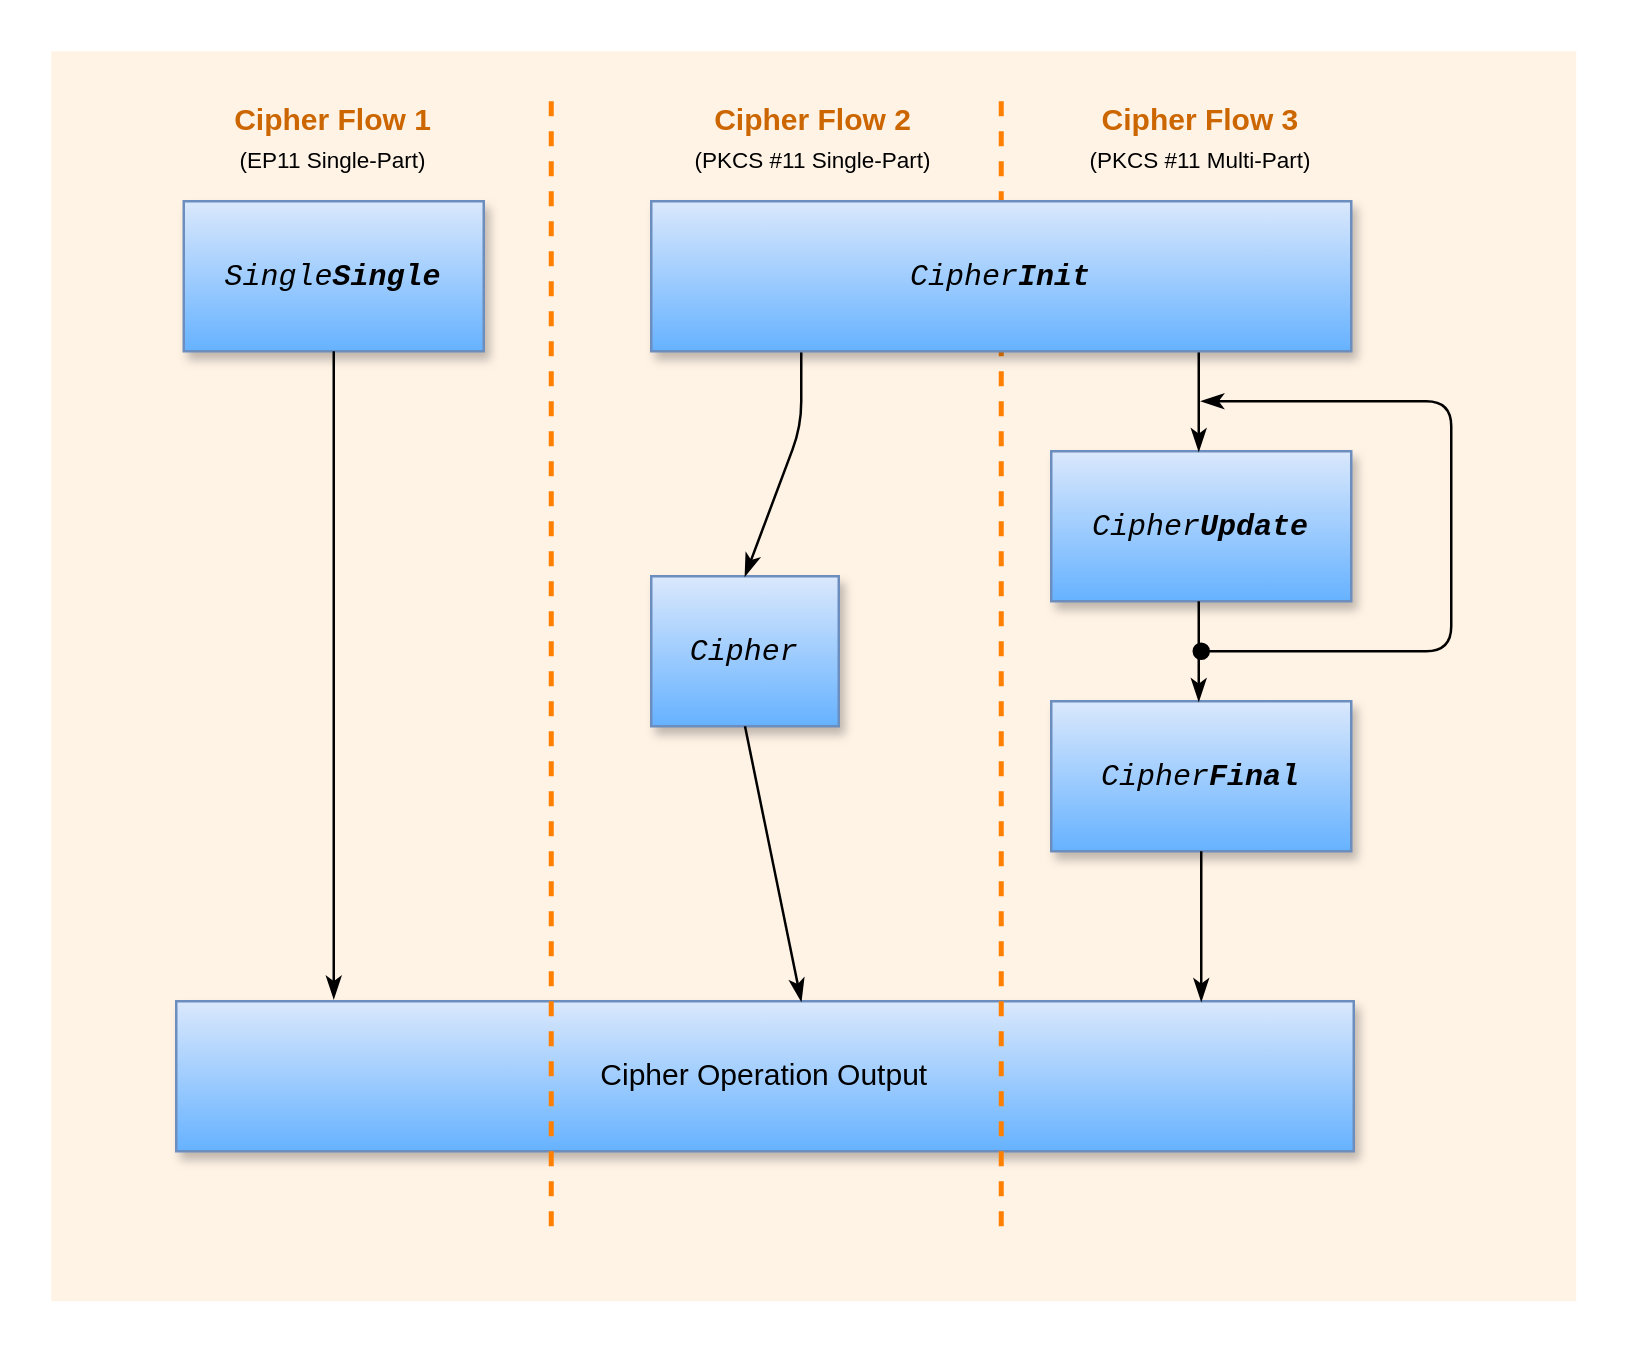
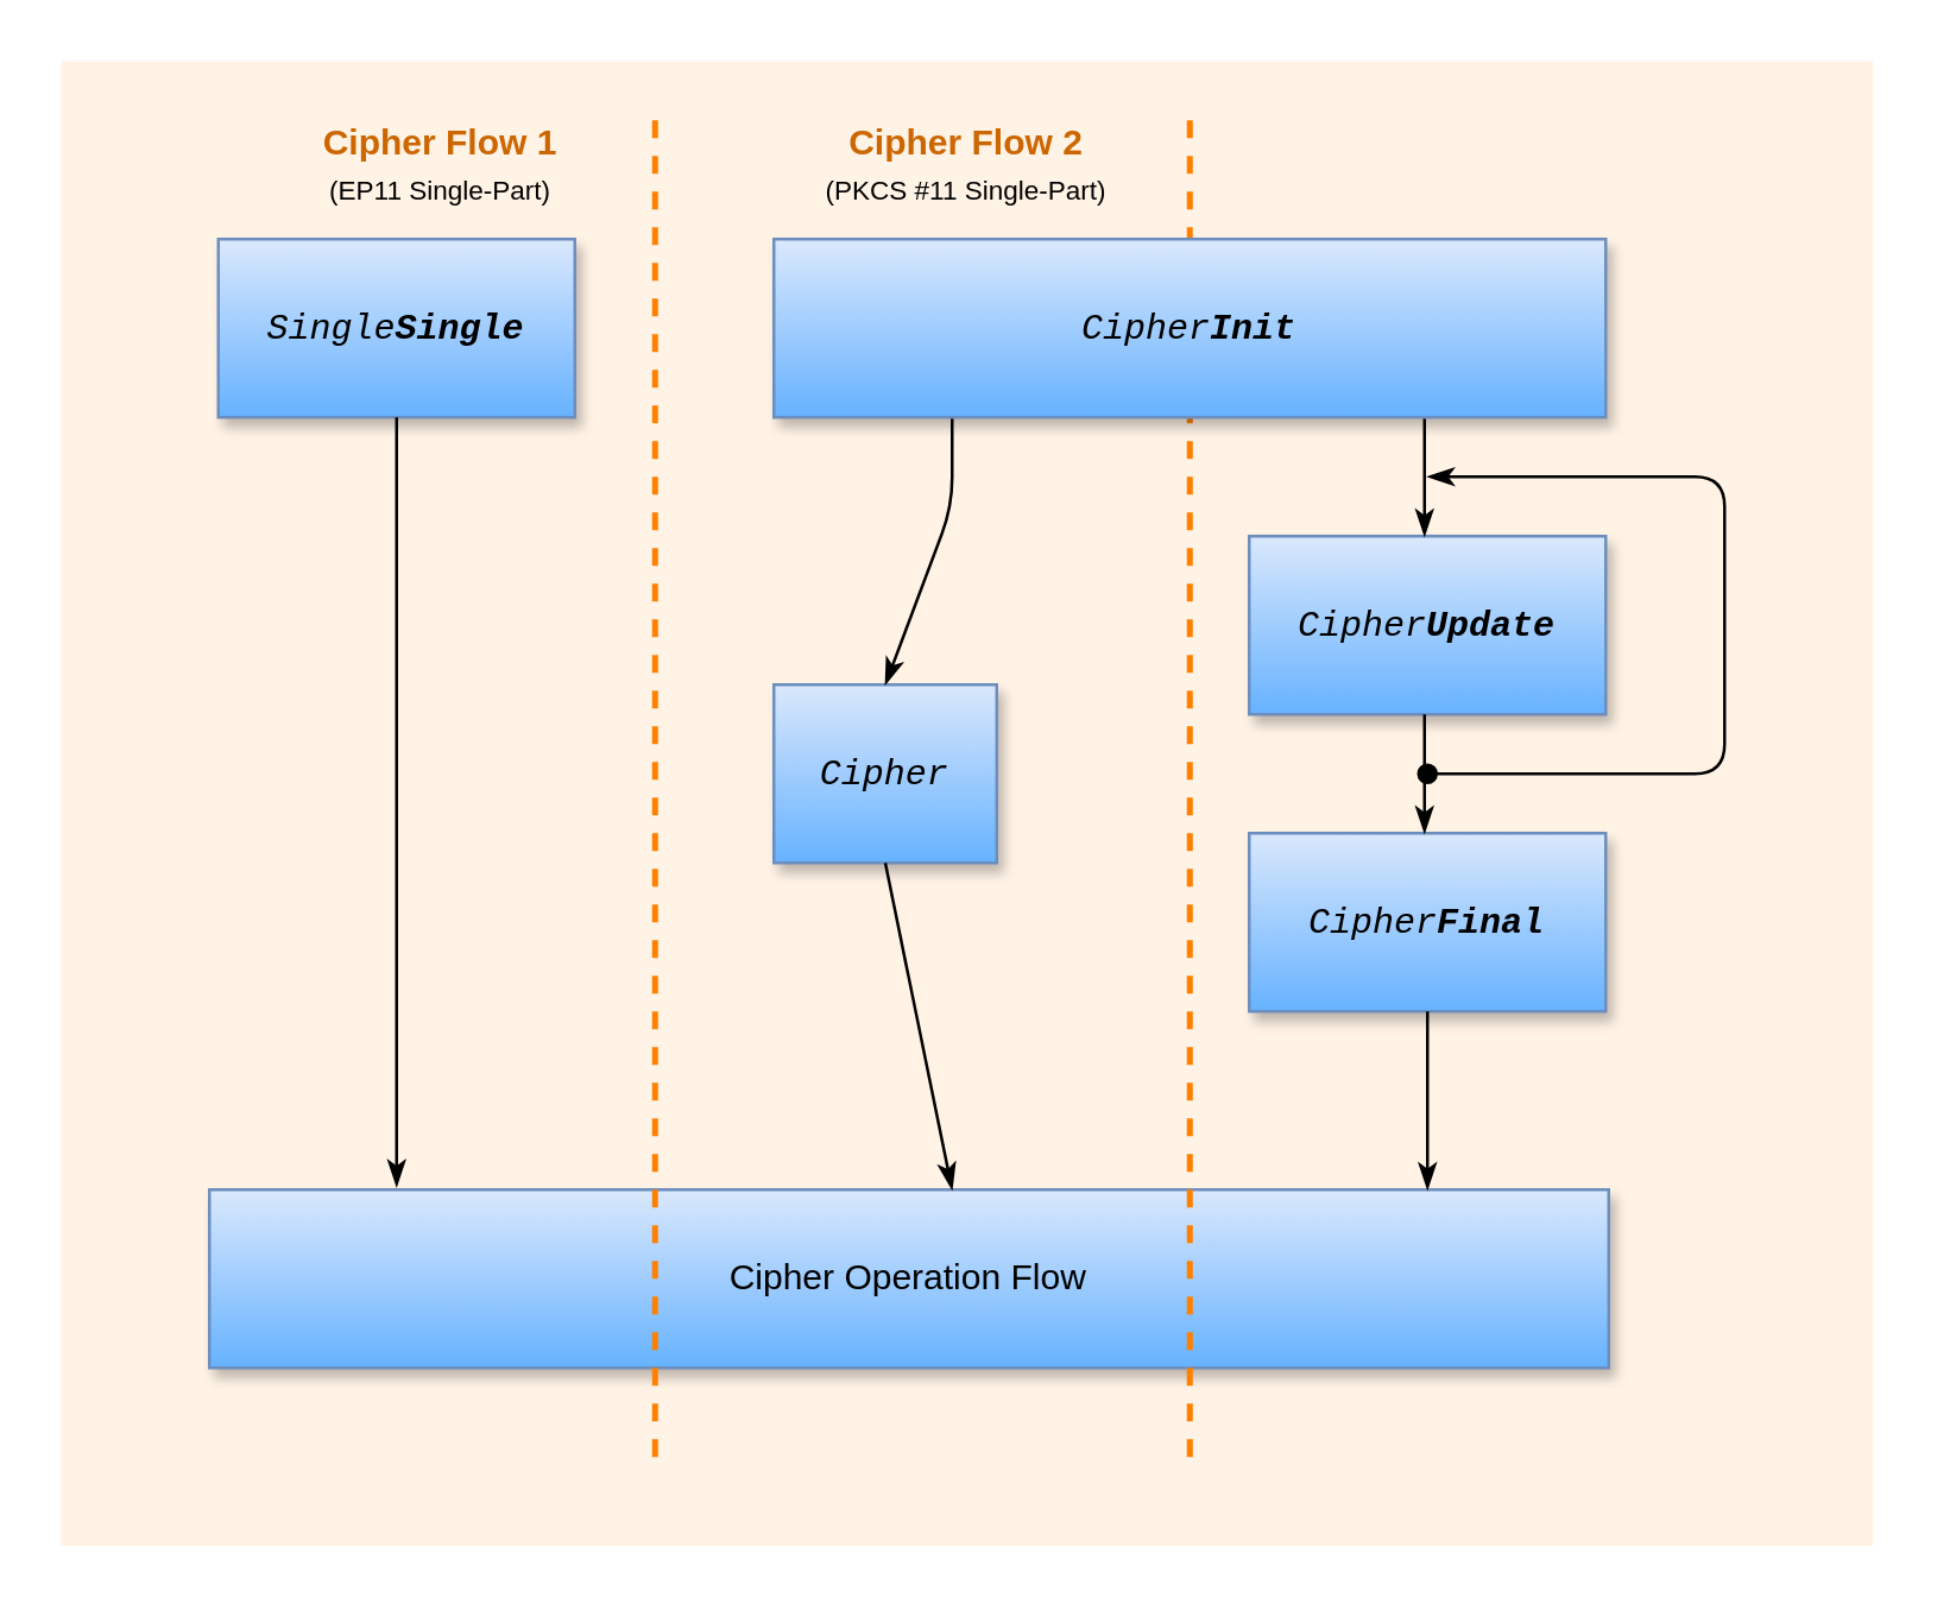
  <mxCell id="0" />
  <mxCell id="1" parent="0" />
  <mxCell id="2" value="" style="rounded=0;whiteSpace=wrap;html=1;shadow=0;glass=0;gradientColor=none;fillColor=#FFF3E6;strokeColor=none;" vertex="1" parent="1"><mxGeometry x="20" y="20" width="610" height="500" as="geometry" /></mxCell>
  <mxCell id="3" value="&lt;font face=&quot;Courier New&quot;&gt;&lt;i&gt;Single&lt;b&gt;Single&lt;/b&gt;&lt;/i&gt;&lt;/font&gt;" style="rounded=0;whiteSpace=wrap;html=1;fillColor=#dae8fc;strokeColor=#6c8ebf;gradientColor=#66B2FF;shadow=1;glass=0;" vertex="1" parent="1"><mxGeometry x="73" y="80" width="120" height="60" as="geometry" /></mxCell>
  <mxCell id="4" value="&lt;font face=&quot;Courier New&quot;&gt;&lt;i&gt;Cipher&lt;/i&gt;&lt;/font&gt;" style="rounded=0;whiteSpace=wrap;html=1;fillColor=#dae8fc;strokeColor=#6c8ebf;gradientColor=#66B2FF;shadow=1;" vertex="1" parent="1"><mxGeometry x="260" y="230" width="75" height="60" as="geometry" /></mxCell>
  <mxCell id="5" value="&lt;font face=&quot;Courier New&quot;&gt;&lt;i&gt;Cipher&lt;b&gt;Update&lt;/b&gt;&lt;/i&gt;&lt;/font&gt;" style="rounded=0;whiteSpace=wrap;html=1;fillColor=#dae8fc;strokeColor=#6c8ebf;gradientColor=#66B2FF;shadow=1;" vertex="1" parent="1"><mxGeometry x="420" y="180" width="120" height="60" as="geometry" /></mxCell>
  <mxCell id="6" value="&lt;font face=&quot;Courier New&quot;&gt;&lt;i&gt;Cipher&lt;b&gt;Final&lt;/b&gt;&lt;/i&gt;&lt;/font&gt;" style="rounded=0;whiteSpace=wrap;html=1;fillColor=#dae8fc;strokeColor=#6c8ebf;gradientColor=#66B2FF;shadow=1;" vertex="1" parent="1"><mxGeometry x="420" y="280" width="120" height="60" as="geometry" /></mxCell>
- <mxCell id="7" value="&lt;p&gt;Cipher Operation Output&lt;/p&gt;" style="rounded=0;whiteSpace=wrap;html=1;fillColor=#dae8fc;strokeColor=#6c8ebf;gradientColor=#66B2FF;shadow=1;" vertex="1" parent="1"><mxGeometry x="70" y="400" width="471" height="60" as="geometry" /></mxCell>
+ <mxCell id="7" value="&lt;p&gt;Cipher Operation Flow&lt;/p&gt;" style="rounded=0;whiteSpace=wrap;html=1;fillColor=#dae8fc;strokeColor=#6c8ebf;gradientColor=#66B2FF;shadow=1;" vertex="1" parent="1"><mxGeometry x="70" y="400" width="471" height="60" as="geometry" /></mxCell>
  <mxCell id="8" value="" style="endArrow=classicThin;html=1;exitX=0.5;exitY=1;exitDx=0;exitDy=0;endFill=1;" edge="1" parent="1" source="3"><mxGeometry width="50" height="50" relative="1" as="geometry"><mxPoint x="60" y="570" as="sourcePoint" /><mxPoint x="133" y="399" as="targetPoint" /></mxGeometry></mxCell>
  <mxCell id="9" value="" style="endArrow=classicThin;html=1;endFill=1;exitX=0.5;exitY=1;exitDx=0;exitDy=0;" edge="1" parent="1" source="4"><mxGeometry width="50" height="50" relative="1" as="geometry"><mxPoint x="320" y="300" as="sourcePoint" /><mxPoint x="320" y="400" as="targetPoint" /></mxGeometry></mxCell>
  <mxCell id="10" value="" style="endArrow=classicThin;html=1;exitX=0.5;exitY=1;exitDx=0;exitDy=0;endFill=1;" edge="1" parent="1" source="6"><mxGeometry width="50" height="50" relative="1" as="geometry"><mxPoint x="480" y="349.833" as="sourcePoint" /><mxPoint x="480" y="400" as="targetPoint" /></mxGeometry></mxCell>
  <mxCell id="11" value="" style="endArrow=classicThin;html=1;exitX=0.5;exitY=1;exitDx=0;exitDy=0;endFill=1;entryX=0.5;entryY=0;entryDx=0;entryDy=0;" edge="1" parent="1" target="4"><mxGeometry width="50" height="50" relative="1" as="geometry"><mxPoint x="320" y="140" as="sourcePoint" /><mxPoint x="320" y="180" as="targetPoint" /><Array as="points"><mxPoint x="320" y="170" /></Array></mxGeometry></mxCell>
  <mxCell id="12" value="" style="endArrow=classicThin;html=1;exitX=0.5;exitY=1;exitDx=0;exitDy=0;endFill=1;" edge="1" parent="1"><mxGeometry width="50" height="50" relative="1" as="geometry"><mxPoint x="479" y="140" as="sourcePoint" /><mxPoint x="479" y="180" as="targetPoint" /><Array as="points"><mxPoint x="479" y="170" /></Array></mxGeometry></mxCell>
  <mxCell id="13" value="" style="endArrow=classicThin;html=1;exitX=0.5;exitY=1;exitDx=0;exitDy=0;endFill=1;" edge="1" parent="1"><mxGeometry width="50" height="50" relative="1" as="geometry"><mxPoint x="479" y="240" as="sourcePoint" /><mxPoint x="479" y="280" as="targetPoint" /><Array as="points"><mxPoint x="479" y="270" /></Array></mxGeometry></mxCell>
  <mxCell id="14" value="" style="endArrow=oval;html=1;endFill=1;startArrow=classicThin;startFill=1;" edge="1" parent="1"><mxGeometry width="50" height="50" relative="1" as="geometry"><mxPoint x="480" y="160" as="sourcePoint" /><mxPoint x="480" y="260" as="targetPoint" /><Array as="points"><mxPoint x="580" y="160" /><mxPoint x="580" y="260" /><mxPoint x="550" y="260" /></Array></mxGeometry></mxCell>
  <mxCell id="15" value="" style="endArrow=none;dashed=1;html=1;strokeWidth=2;strokeColor=#FF8000;" edge="1" parent="1"><mxGeometry width="50" height="50" relative="1" as="geometry"><mxPoint x="220" y="490" as="sourcePoint" /><mxPoint x="220" y="40" as="targetPoint" /></mxGeometry></mxCell>
  <mxCell id="16" value="" style="endArrow=none;dashed=1;html=1;strokeWidth=2;strokeColor=#FF8000;" edge="1" parent="1"><mxGeometry width="50" height="50" relative="1" as="geometry"><mxPoint x="400" y="490" as="sourcePoint" /><mxPoint x="400" y="40" as="targetPoint" /></mxGeometry></mxCell>
  <mxCell id="17" value="&lt;font face=&quot;Courier New&quot;&gt;&lt;i&gt;Cipher&lt;b&gt;Init&lt;/b&gt;&lt;/i&gt;&lt;/font&gt;" style="rounded=0;whiteSpace=wrap;html=1;fillColor=#dae8fc;strokeColor=#6c8ebf;gradientColor=#66B2FF;shadow=1;" vertex="1" parent="1"><mxGeometry x="260" y="80" width="280" height="60" as="geometry" /></mxCell>
- <mxCell id="18" value="&lt;b style=&quot;color: rgb(204 , 102 , 0)&quot;&gt;&lt;font style=&quot;font-size: 12px&quot;&gt;Cipher Flow 1&lt;/font&gt;&lt;/b&gt;&lt;br&gt;&lt;font style=&quot;font-size: 9px&quot;&gt;(EP11 Single-Part)&lt;/font&gt;&lt;br&gt;" style="text;html=1;strokeColor=none;fillColor=none;align=center;verticalAlign=middle;whiteSpace=wrap;rounded=0;shadow=1;glass=0;" vertex="1" parent="1"><mxGeometry x="72" y="40" width="122" height="30" as="geometry" /></mxCell>
+ <mxCell id="18" value="&lt;b style=&quot;color: rgb(204 , 102 , 0)&quot;&gt;&lt;font style=&quot;font-size: 12px&quot;&gt;Cipher Flow 1&lt;/font&gt;&lt;/b&gt;&lt;br&gt;&lt;font style=&quot;font-size: 9px&quot;&gt;(EP11 Single-Part)&lt;/font&gt;&lt;br&gt;" style="text;html=1;strokeColor=none;fillColor=none;align=center;verticalAlign=middle;whiteSpace=wrap;rounded=0;shadow=1;glass=0;" vertex="1" parent="1"><mxGeometry x="87" y="40" width="122" height="30" as="geometry" /></mxCell>
  <mxCell id="19" value="&lt;b style=&quot;color: rgb(204 , 102 , 0)&quot;&gt;&lt;font style=&quot;font-size: 12px&quot;&gt;Cipher Flow 2&lt;/font&gt;&lt;/b&gt;&lt;br&gt;&lt;font style=&quot;font-size: 9px&quot;&gt;(PKCS #11 Single-Part)&lt;/font&gt;&lt;br&gt;" style="text;html=1;strokeColor=none;fillColor=none;align=center;verticalAlign=middle;whiteSpace=wrap;rounded=0;shadow=1;glass=0;" vertex="1" parent="1"><mxGeometry x="258" y="40" width="134" height="30" as="geometry" /></mxCell>
- <mxCell id="20" value="&lt;b style=&quot;color: rgb(204 , 102 , 0)&quot;&gt;&lt;font style=&quot;font-size: 12px&quot;&gt;Cipher Flow 3&lt;/font&gt;&lt;/b&gt;&lt;br&gt;&lt;font style=&quot;font-size: 9px&quot;&gt;(PKCS #11 Multi-Part)&lt;/font&gt;&lt;br&gt;" style="text;html=1;strokeColor=none;fillColor=none;align=center;verticalAlign=middle;whiteSpace=wrap;rounded=0;shadow=1;glass=0;" vertex="1" parent="1"><mxGeometry x="413" y="40" width="134" height="30" as="geometry" /></mxCell>
